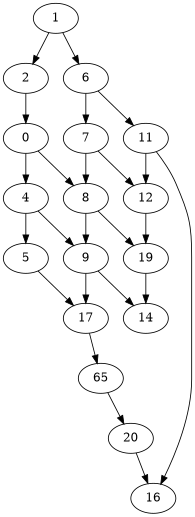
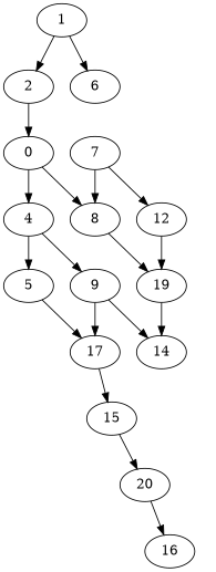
  digraph {
    1
    2
    6
    n4 [label=0]
    7
-   11
    4
    8
    12
    16
    5
    9
    n13 [label=19]
    n14 [label=17]
    14
-   15 [label=65]
+   15
    20
    1 -> 2
    1 -> 6
    2 -> n4
-   6 -> 7
-   6 -> 11
    n4 -> 4
    n4 -> 8
    7 -> 8
    7 -> 12
-   11 -> 12
-   11 -> 16
    4 -> 5
    4 -> 9
-   8 -> 9
    8 -> n13
    12 -> n13
    5 -> n14
    9 -> n14
    9 -> 14
    n13 -> 14
    n14 -> 15
    15 -> 20
    20 -> 16
  }
